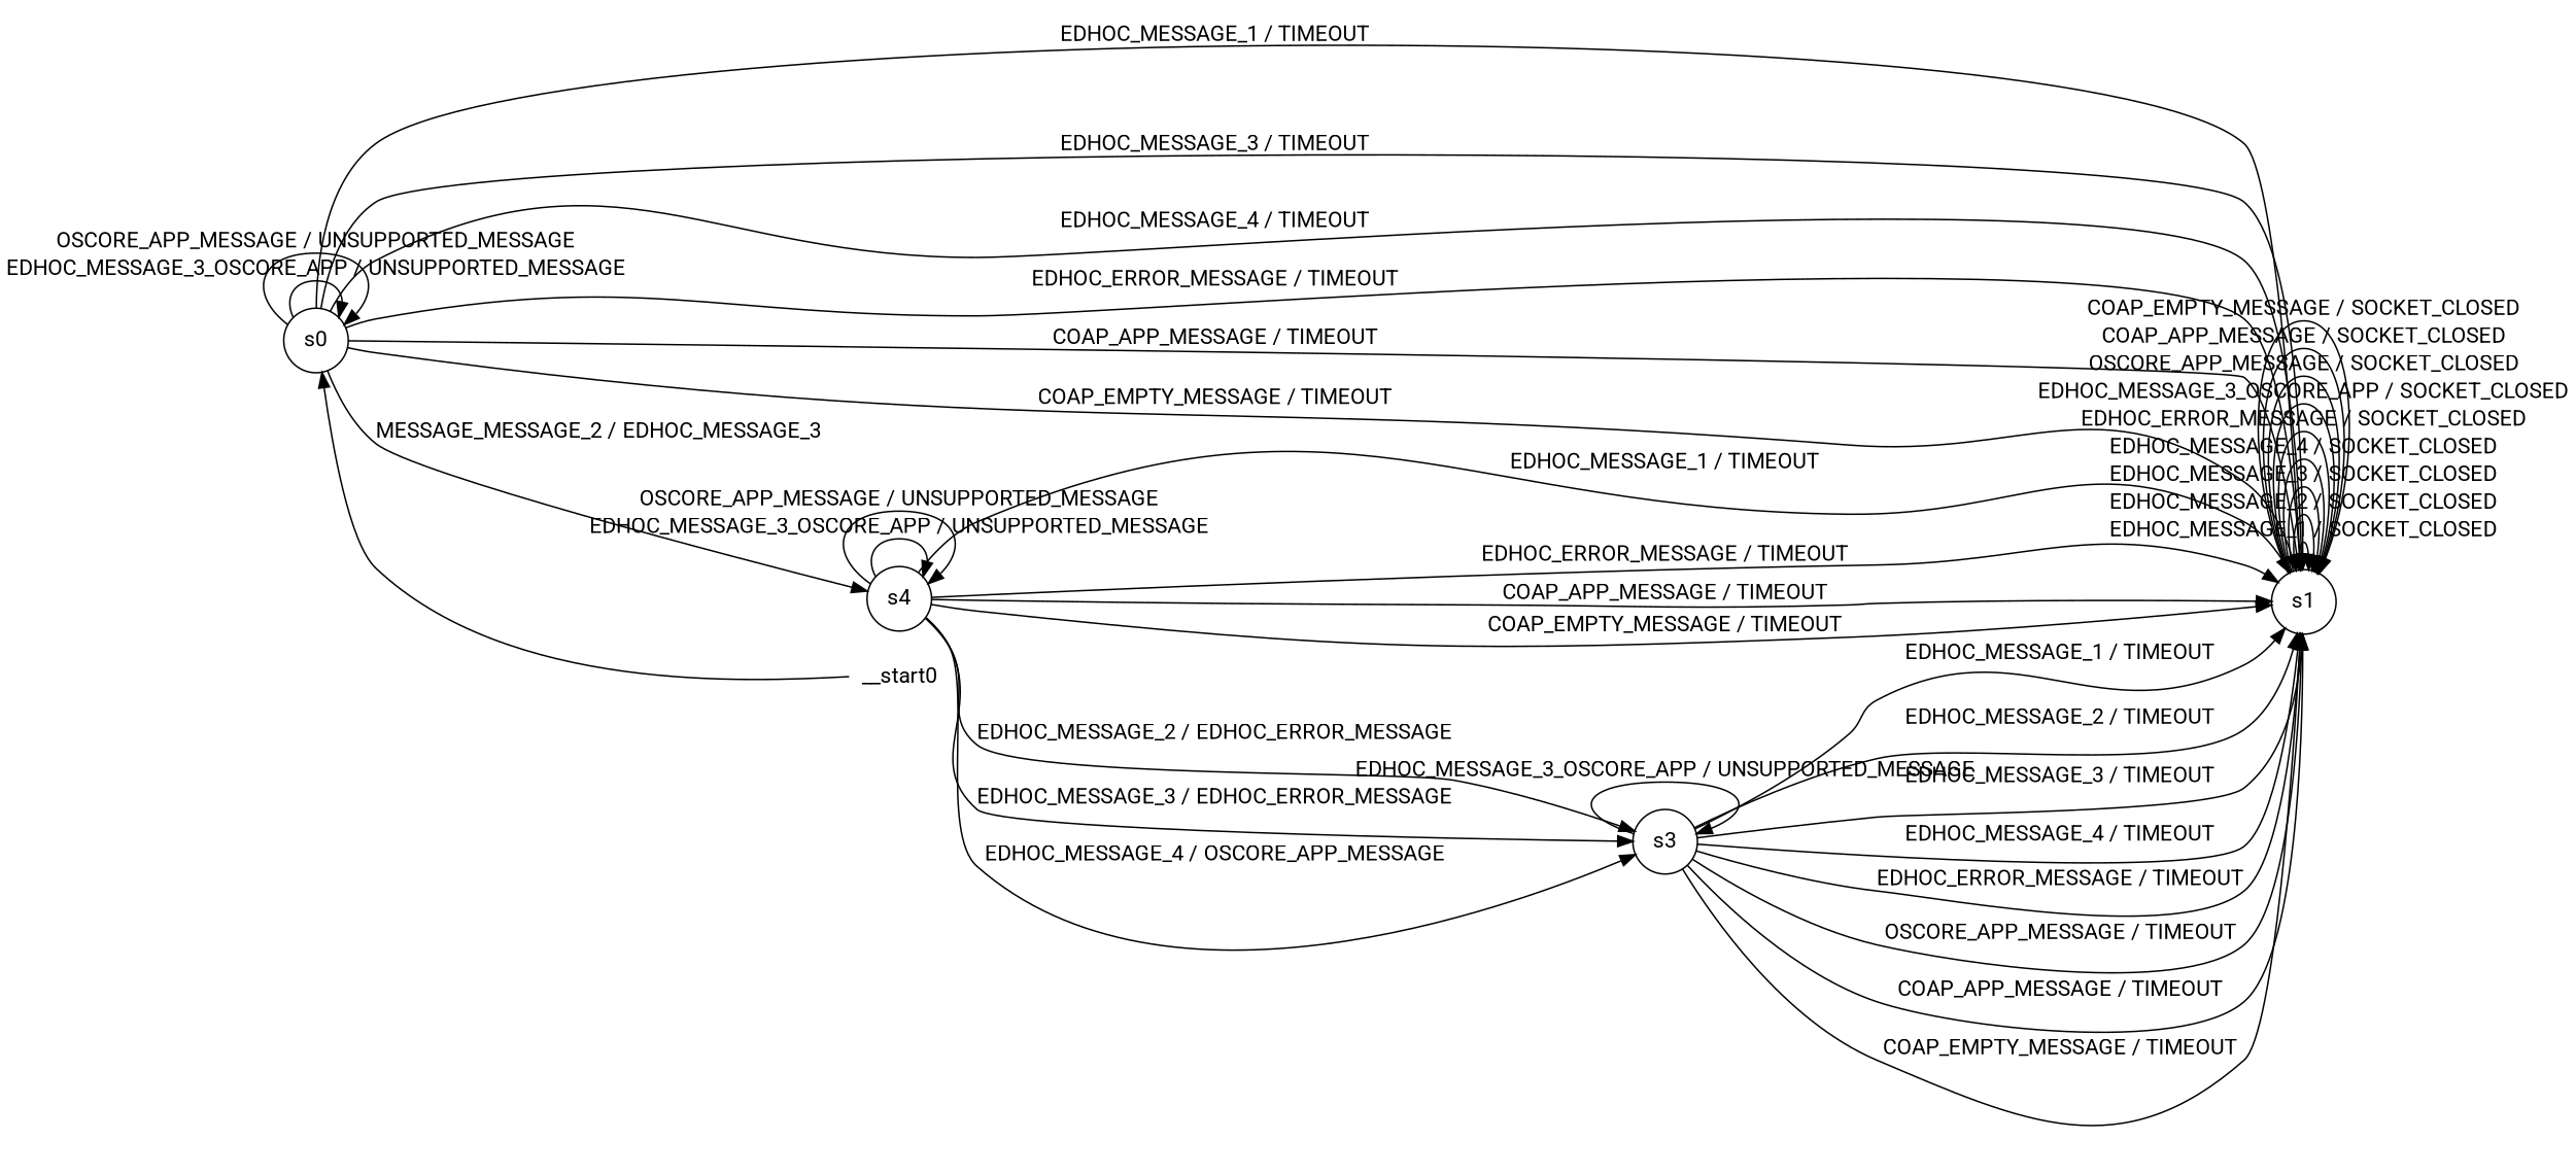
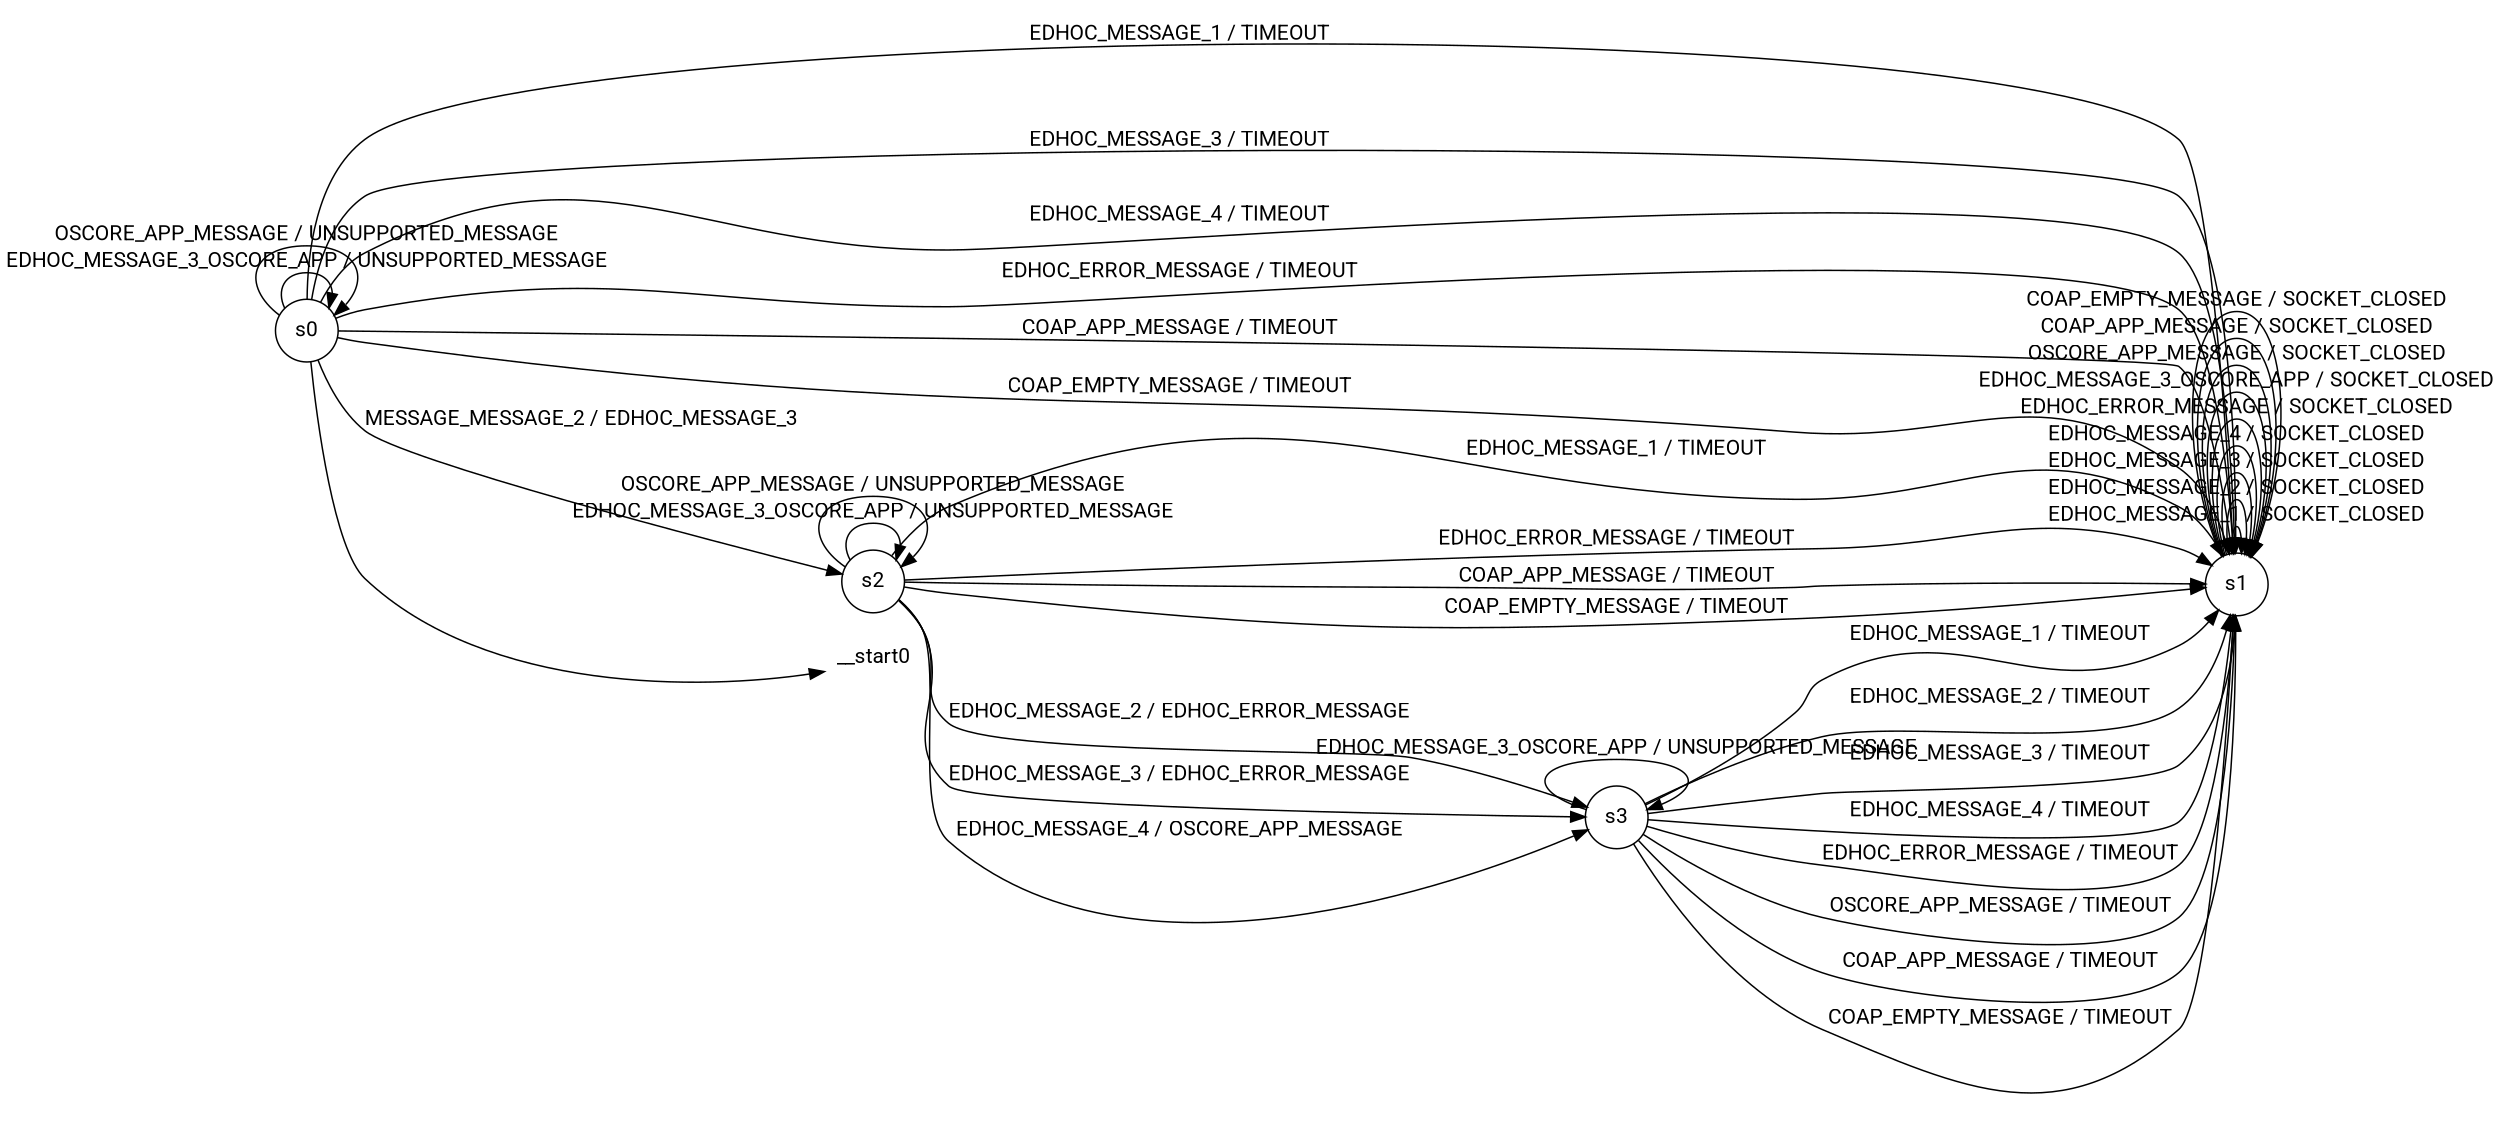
  digraph {
    fontname=Roboto
    rankdir=LR
    node [fontname=Roboto shape=circle]
    edge [fontname=Roboto]
    n1 [label=s0]
    n2 [label=s1]
-   n3 [label=s4]
+   n3 [label=s2]
    n4 [label=s3]
    __start0 [height=0 shape=none width=0]
    n1 -> n1 [label="EDHOC_MESSAGE_3_OSCORE_APP / UNSUPPORTED_MESSAGE"]
    n1 -> n1 [label="OSCORE_APP_MESSAGE / UNSUPPORTED_MESSAGE"]
    n1 -> n2 [label="EDHOC_MESSAGE_1 / TIMEOUT"]
    n1 -> n2 [label="EDHOC_MESSAGE_3 / TIMEOUT"]
    n1 -> n2 [label="EDHOC_MESSAGE_4 / TIMEOUT"]
    n1 -> n2 [label="EDHOC_ERROR_MESSAGE / TIMEOUT"]
    n1 -> n2 [label="COAP_APP_MESSAGE / TIMEOUT"]
    n1 -> n2 [label="COAP_EMPTY_MESSAGE / TIMEOUT"]
    n1 -> n3 [label="MESSAGE_MESSAGE_2 / EDHOC_MESSAGE_3"]
    n2 -> n2 [label="EDHOC_MESSAGE_1 / SOCKET_CLOSED"]
    n2 -> n2 [label="EDHOC_MESSAGE_2 / SOCKET_CLOSED"]
    n2 -> n2 [label="EDHOC_MESSAGE_3 / SOCKET_CLOSED"]
    n2 -> n2 [label="EDHOC_MESSAGE_4 / SOCKET_CLOSED"]
    n2 -> n2 [label="EDHOC_ERROR_MESSAGE / SOCKET_CLOSED"]
    n2 -> n2 [label="EDHOC_MESSAGE_3_OSCORE_APP / SOCKET_CLOSED"]
    n2 -> n2 [label="OSCORE_APP_MESSAGE / SOCKET_CLOSED"]
    n2 -> n2 [label="COAP_APP_MESSAGE / SOCKET_CLOSED"]
    n2 -> n2 [label="COAP_EMPTY_MESSAGE / SOCKET_CLOSED"]
    n3 -> n2 [label="EDHOC_MESSAGE_1 / TIMEOUT"]
    n3 -> n2 [label="EDHOC_ERROR_MESSAGE / TIMEOUT"]
    n3 -> n2 [label="COAP_APP_MESSAGE / TIMEOUT"]
    n3 -> n2 [label="COAP_EMPTY_MESSAGE / TIMEOUT"]
    n3 -> n3 [label="EDHOC_MESSAGE_3_OSCORE_APP / UNSUPPORTED_MESSAGE"]
    n3 -> n3 [label="OSCORE_APP_MESSAGE / UNSUPPORTED_MESSAGE"]
    n3 -> n4 [label="EDHOC_MESSAGE_2 / EDHOC_ERROR_MESSAGE"]
    n3 -> n4 [label="EDHOC_MESSAGE_3 / EDHOC_ERROR_MESSAGE"]
    n3 -> n4 [label="EDHOC_MESSAGE_4 / OSCORE_APP_MESSAGE"]
    n4 -> n2 [label="EDHOC_MESSAGE_1 / TIMEOUT"]
    n4 -> n2 [label="EDHOC_MESSAGE_2 / TIMEOUT"]
    n4 -> n2 [label="EDHOC_MESSAGE_3 / TIMEOUT"]
    n4 -> n2 [label="EDHOC_MESSAGE_4 / TIMEOUT"]
    n4 -> n2 [label="EDHOC_ERROR_MESSAGE / TIMEOUT"]
    n4 -> n2 [label="OSCORE_APP_MESSAGE / TIMEOUT"]
    n4 -> n2 [label="COAP_APP_MESSAGE / TIMEOUT"]
    n4 -> n2 [label="COAP_EMPTY_MESSAGE / TIMEOUT"]
    n4 -> n4 [label="EDHOC_MESSAGE_3_OSCORE_APP / UNSUPPORTED_MESSAGE"]
-   __start0 -> n1
+   n1 -> __start0
  }
